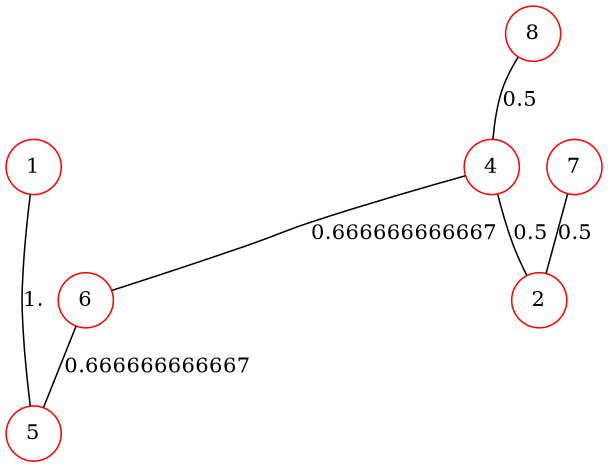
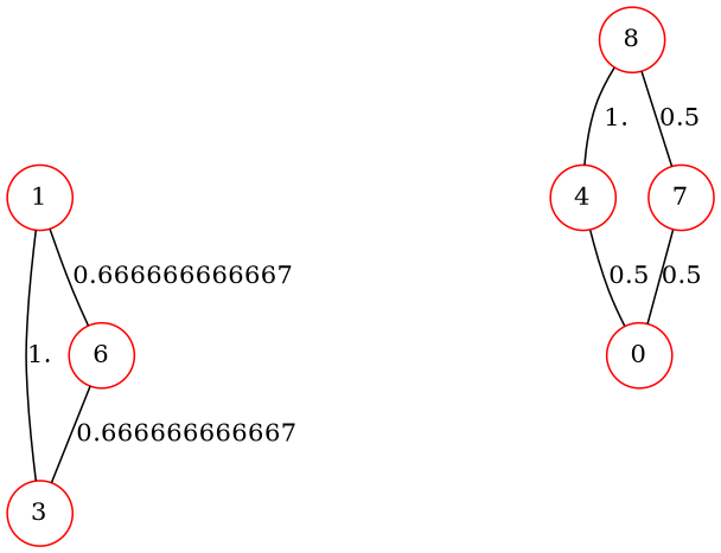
  graph {
    node [color="#FF0000" shape=circle]
-   n1 [label=5]
+   n1 [label=3]
    n2 [label=1]
    n3 [label=6]
    n4 [label=4]
-   n5 [label=2]
+   n5 [label=0]
    n6 [label=7]
    n7 [label=8]
    n2 -- n1 [label=1.]
-   n4 -- n3 [label=0.666666666667]
+   n2 -- n3 [label=0.666666666667]
    n3 -- n1 [label=0.666666666667]
    n4 -- n5 [label=0.5]
    n6 -- n5 [label=0.5]
-   n7 -- n4 [label=0.5]
+   n7 -- n4 [label=1.]
+   n7 -- n6 [label=0.5]
  }
